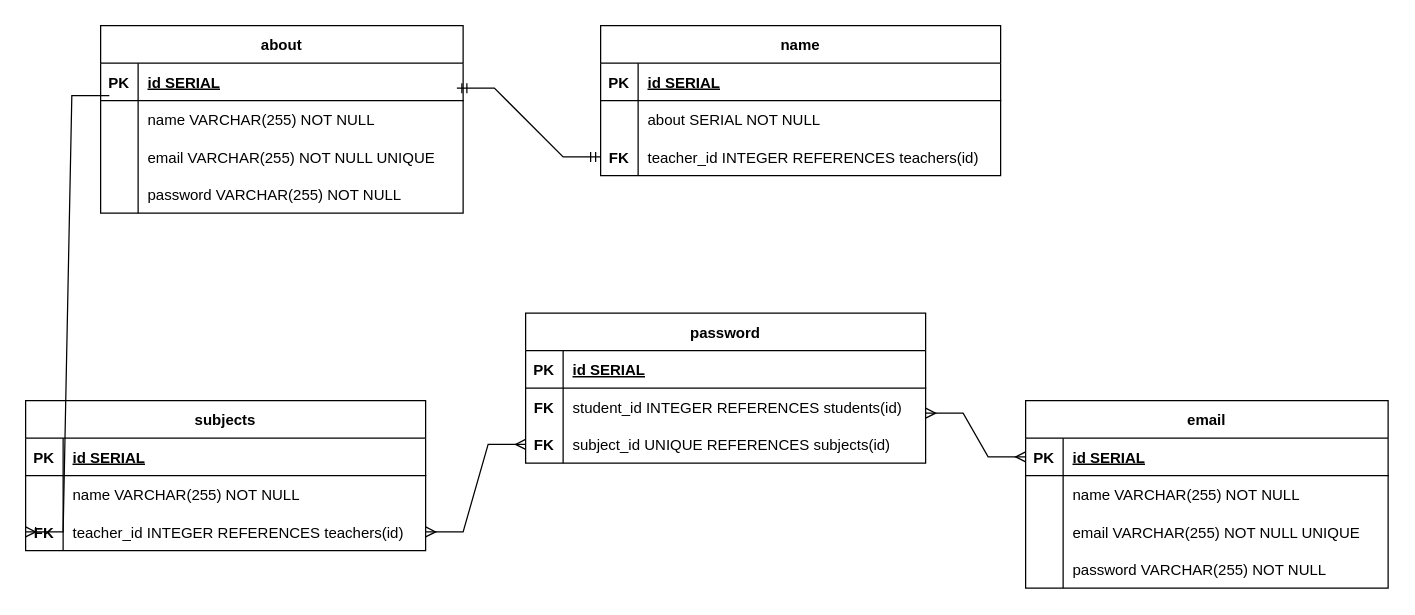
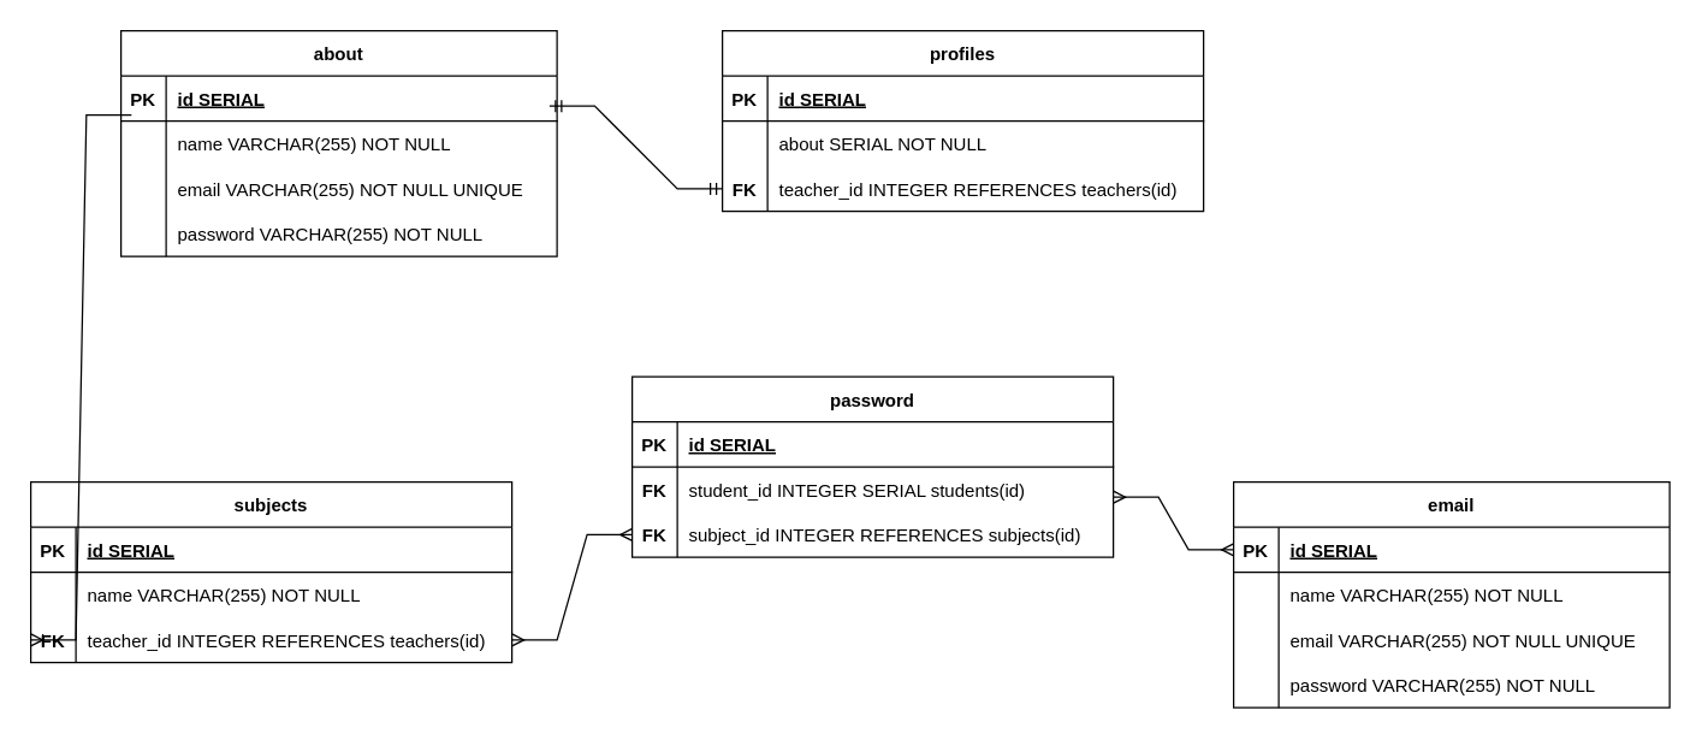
  <mxCell id="0" />
  <mxCell id="1" parent="0" />
  <mxCell id="2" value="about" style="shape=table;startSize=30;container=1;collapsible=1;childLayout=tableLayout;fixedRows=1;rowLines=0;fontStyle=1;align=center;resizeLast=1;" vertex="1" parent="1"><mxGeometry x="80" y="20" width="290" height="150" as="geometry" /></mxCell>
  <mxCell id="3" value="" style="shape=tableRow;horizontal=0;startSize=0;swimlaneHead=0;swimlaneBody=0;fillColor=none;collapsible=0;dropTarget=0;points=[[0,0.5],[1,0.5]];portConstraint=eastwest;strokeColor=inherit;top=0;left=0;right=0;bottom=1;" vertex="1" parent="2"><mxGeometry y="30" width="290" height="30" as="geometry" /></mxCell>
  <mxCell id="4" value="PK" style="shape=partialRectangle;overflow=hidden;connectable=0;fillColor=none;strokeColor=inherit;top=0;left=0;bottom=0;right=0;fontStyle=1;" vertex="1" parent="3"><mxGeometry width="30" height="30" as="geometry"><mxRectangle width="30" height="30" as="alternateBounds" /></mxGeometry></mxCell>
  <mxCell id="5" value="id SERIAL " style="shape=partialRectangle;overflow=hidden;connectable=0;fillColor=none;align=left;strokeColor=inherit;top=0;left=0;bottom=0;right=0;spacingLeft=6;fontStyle=5;" vertex="1" parent="3"><mxGeometry x="30" width="260" height="30" as="geometry"><mxRectangle width="260" height="30" as="alternateBounds" /></mxGeometry></mxCell>
  <mxCell id="6" value="" style="shape=tableRow;horizontal=0;startSize=0;swimlaneHead=0;swimlaneBody=0;fillColor=none;collapsible=0;dropTarget=0;points=[[0,0.5],[1,0.5]];portConstraint=eastwest;strokeColor=inherit;top=0;left=0;right=0;bottom=0;" vertex="1" parent="2"><mxGeometry y="60" width="290" height="30" as="geometry" /></mxCell>
  <mxCell id="7" value="" style="shape=partialRectangle;overflow=hidden;connectable=0;fillColor=none;strokeColor=inherit;top=0;left=0;bottom=0;right=0;" vertex="1" parent="6"><mxGeometry width="30" height="30" as="geometry"><mxRectangle width="30" height="30" as="alternateBounds" /></mxGeometry></mxCell>
  <mxCell id="8" value="name VARCHAR(255) NOT NULL" style="shape=partialRectangle;overflow=hidden;connectable=0;fillColor=none;align=left;strokeColor=inherit;top=0;left=0;bottom=0;right=0;spacingLeft=6;" vertex="1" parent="6"><mxGeometry x="30" width="260" height="30" as="geometry"><mxRectangle width="260" height="30" as="alternateBounds" /></mxGeometry></mxCell>
  <mxCell id="9" value="" style="shape=tableRow;horizontal=0;startSize=0;swimlaneHead=0;swimlaneBody=0;fillColor=none;collapsible=0;dropTarget=0;points=[[0,0.5],[1,0.5]];portConstraint=eastwest;strokeColor=inherit;top=0;left=0;right=0;bottom=0;" vertex="1" parent="2"><mxGeometry y="90" width="290" height="30" as="geometry" /></mxCell>
  <mxCell id="10" value="" style="shape=partialRectangle;overflow=hidden;connectable=0;fillColor=none;strokeColor=inherit;top=0;left=0;bottom=0;right=0;" vertex="1" parent="9"><mxGeometry width="30" height="30" as="geometry"><mxRectangle width="30" height="30" as="alternateBounds" /></mxGeometry></mxCell>
  <mxCell id="11" value="email VARCHAR(255) NOT NULL UNIQUE" style="shape=partialRectangle;overflow=hidden;connectable=0;fillColor=none;align=left;strokeColor=inherit;top=0;left=0;bottom=0;right=0;spacingLeft=6;" vertex="1" parent="9"><mxGeometry x="30" width="260" height="30" as="geometry"><mxRectangle width="260" height="30" as="alternateBounds" /></mxGeometry></mxCell>
  <mxCell id="12" value="" style="shape=tableRow;horizontal=0;startSize=0;swimlaneHead=0;swimlaneBody=0;fillColor=none;collapsible=0;dropTarget=0;points=[[0,0.5],[1,0.5]];portConstraint=eastwest;strokeColor=inherit;top=0;left=0;right=0;bottom=0;" vertex="1" parent="2"><mxGeometry y="120" width="290" height="30" as="geometry" /></mxCell>
  <mxCell id="13" value="" style="shape=partialRectangle;overflow=hidden;connectable=0;fillColor=none;strokeColor=inherit;top=0;left=0;bottom=0;right=0;" vertex="1" parent="12"><mxGeometry width="30" height="30" as="geometry"><mxRectangle width="30" height="30" as="alternateBounds" /></mxGeometry></mxCell>
  <mxCell id="14" value="password VARCHAR(255) NOT NULL" style="shape=partialRectangle;overflow=hidden;connectable=0;fillColor=none;align=left;strokeColor=inherit;top=0;left=0;bottom=0;right=0;spacingLeft=6;" vertex="1" parent="12"><mxGeometry x="30" width="260" height="30" as="geometry"><mxRectangle width="260" height="30" as="alternateBounds" /></mxGeometry></mxCell>
  <mxCell id="15" value="email" style="shape=table;startSize=30;container=1;collapsible=1;childLayout=tableLayout;fixedRows=1;rowLines=0;fontStyle=1;align=center;resizeLast=1;" vertex="1" parent="1"><mxGeometry x="820" y="320" width="290" height="150" as="geometry" /></mxCell>
  <mxCell id="16" value="" style="shape=tableRow;horizontal=0;startSize=0;swimlaneHead=0;swimlaneBody=0;fillColor=none;collapsible=0;dropTarget=0;points=[[0,0.5],[1,0.5]];portConstraint=eastwest;strokeColor=inherit;top=0;left=0;right=0;bottom=1;" vertex="1" parent="15"><mxGeometry y="30" width="290" height="30" as="geometry" /></mxCell>
  <mxCell id="17" value="PK" style="shape=partialRectangle;overflow=hidden;connectable=0;fillColor=none;strokeColor=inherit;top=0;left=0;bottom=0;right=0;fontStyle=1;" vertex="1" parent="16"><mxGeometry width="30" height="30" as="geometry"><mxRectangle width="30" height="30" as="alternateBounds" /></mxGeometry></mxCell>
  <mxCell id="18" value="id SERIAL " style="shape=partialRectangle;overflow=hidden;connectable=0;fillColor=none;align=left;strokeColor=inherit;top=0;left=0;bottom=0;right=0;spacingLeft=6;fontStyle=5;" vertex="1" parent="16"><mxGeometry x="30" width="260" height="30" as="geometry"><mxRectangle width="260" height="30" as="alternateBounds" /></mxGeometry></mxCell>
  <mxCell id="19" value="" style="shape=tableRow;horizontal=0;startSize=0;swimlaneHead=0;swimlaneBody=0;fillColor=none;collapsible=0;dropTarget=0;points=[[0,0.5],[1,0.5]];portConstraint=eastwest;strokeColor=inherit;top=0;left=0;right=0;bottom=0;" vertex="1" parent="15"><mxGeometry y="60" width="290" height="30" as="geometry" /></mxCell>
  <mxCell id="20" value="" style="shape=partialRectangle;overflow=hidden;connectable=0;fillColor=none;strokeColor=inherit;top=0;left=0;bottom=0;right=0;" vertex="1" parent="19"><mxGeometry width="30" height="30" as="geometry"><mxRectangle width="30" height="30" as="alternateBounds" /></mxGeometry></mxCell>
  <mxCell id="21" value="name VARCHAR(255) NOT NULL" style="shape=partialRectangle;overflow=hidden;connectable=0;fillColor=none;align=left;strokeColor=inherit;top=0;left=0;bottom=0;right=0;spacingLeft=6;" vertex="1" parent="19"><mxGeometry x="30" width="260" height="30" as="geometry"><mxRectangle width="260" height="30" as="alternateBounds" /></mxGeometry></mxCell>
  <mxCell id="22" value="" style="shape=tableRow;horizontal=0;startSize=0;swimlaneHead=0;swimlaneBody=0;fillColor=none;collapsible=0;dropTarget=0;points=[[0,0.5],[1,0.5]];portConstraint=eastwest;strokeColor=inherit;top=0;left=0;right=0;bottom=0;" vertex="1" parent="15"><mxGeometry y="90" width="290" height="30" as="geometry" /></mxCell>
  <mxCell id="23" value="" style="shape=partialRectangle;overflow=hidden;connectable=0;fillColor=none;strokeColor=inherit;top=0;left=0;bottom=0;right=0;" vertex="1" parent="22"><mxGeometry width="30" height="30" as="geometry"><mxRectangle width="30" height="30" as="alternateBounds" /></mxGeometry></mxCell>
  <mxCell id="24" value="email VARCHAR(255) NOT NULL UNIQUE" style="shape=partialRectangle;overflow=hidden;connectable=0;fillColor=none;align=left;strokeColor=inherit;top=0;left=0;bottom=0;right=0;spacingLeft=6;" vertex="1" parent="22"><mxGeometry x="30" width="260" height="30" as="geometry"><mxRectangle width="260" height="30" as="alternateBounds" /></mxGeometry></mxCell>
  <mxCell id="25" value="" style="shape=tableRow;horizontal=0;startSize=0;swimlaneHead=0;swimlaneBody=0;fillColor=none;collapsible=0;dropTarget=0;points=[[0,0.5],[1,0.5]];portConstraint=eastwest;strokeColor=inherit;top=0;left=0;right=0;bottom=0;" vertex="1" parent="15"><mxGeometry y="120" width="290" height="30" as="geometry" /></mxCell>
  <mxCell id="26" value="" style="shape=partialRectangle;overflow=hidden;connectable=0;fillColor=none;strokeColor=inherit;top=0;left=0;bottom=0;right=0;" vertex="1" parent="25"><mxGeometry width="30" height="30" as="geometry"><mxRectangle width="30" height="30" as="alternateBounds" /></mxGeometry></mxCell>
  <mxCell id="27" value="password VARCHAR(255) NOT NULL" style="shape=partialRectangle;overflow=hidden;connectable=0;fillColor=none;align=left;strokeColor=inherit;top=0;left=0;bottom=0;right=0;spacingLeft=6;" vertex="1" parent="25"><mxGeometry x="30" width="260" height="30" as="geometry"><mxRectangle width="260" height="30" as="alternateBounds" /></mxGeometry></mxCell>
  <mxCell id="28" value="subjects" style="shape=table;startSize=30;container=1;collapsible=1;childLayout=tableLayout;fixedRows=1;rowLines=0;fontStyle=1;align=center;resizeLast=1;" vertex="1" parent="1"><mxGeometry x="20" y="320" width="320" height="120" as="geometry" /></mxCell>
  <mxCell id="29" value="" style="shape=tableRow;horizontal=0;startSize=0;swimlaneHead=0;swimlaneBody=0;fillColor=none;collapsible=0;dropTarget=0;points=[[0,0.5],[1,0.5]];portConstraint=eastwest;strokeColor=inherit;top=0;left=0;right=0;bottom=1;" vertex="1" parent="28"><mxGeometry y="30" width="320" height="30" as="geometry" /></mxCell>
  <mxCell id="30" value="PK" style="shape=partialRectangle;overflow=hidden;connectable=0;fillColor=none;strokeColor=inherit;top=0;left=0;bottom=0;right=0;fontStyle=1;" vertex="1" parent="29"><mxGeometry width="30" height="30" as="geometry"><mxRectangle width="30" height="30" as="alternateBounds" /></mxGeometry></mxCell>
  <mxCell id="31" value="id SERIAL " style="shape=partialRectangle;overflow=hidden;connectable=0;fillColor=none;align=left;strokeColor=inherit;top=0;left=0;bottom=0;right=0;spacingLeft=6;fontStyle=5;" vertex="1" parent="29"><mxGeometry x="30" width="290" height="30" as="geometry"><mxRectangle width="290" height="30" as="alternateBounds" /></mxGeometry></mxCell>
  <mxCell id="32" value="" style="shape=tableRow;horizontal=0;startSize=0;swimlaneHead=0;swimlaneBody=0;fillColor=none;collapsible=0;dropTarget=0;points=[[0,0.5],[1,0.5]];portConstraint=eastwest;strokeColor=inherit;top=0;left=0;right=0;bottom=0;" vertex="1" parent="28"><mxGeometry y="60" width="320" height="30" as="geometry" /></mxCell>
  <mxCell id="33" value="" style="shape=partialRectangle;overflow=hidden;connectable=0;fillColor=none;strokeColor=inherit;top=0;left=0;bottom=0;right=0;" vertex="1" parent="32"><mxGeometry width="30" height="30" as="geometry"><mxRectangle width="30" height="30" as="alternateBounds" /></mxGeometry></mxCell>
  <mxCell id="34" value="name VARCHAR(255) NOT NULL" style="shape=partialRectangle;overflow=hidden;connectable=0;fillColor=none;align=left;strokeColor=inherit;top=0;left=0;bottom=0;right=0;spacingLeft=6;" vertex="1" parent="32"><mxGeometry x="30" width="290" height="30" as="geometry"><mxRectangle width="290" height="30" as="alternateBounds" /></mxGeometry></mxCell>
  <mxCell id="35" value="" style="shape=tableRow;horizontal=0;startSize=0;swimlaneHead=0;swimlaneBody=0;fillColor=none;collapsible=0;dropTarget=0;points=[[0,0.5],[1,0.5]];portConstraint=eastwest;strokeColor=inherit;top=0;left=0;right=0;bottom=0;" vertex="1" parent="28"><mxGeometry y="90" width="320" height="30" as="geometry" /></mxCell>
  <mxCell id="36" value="FK" style="shape=partialRectangle;overflow=hidden;connectable=0;fillColor=none;strokeColor=inherit;top=0;left=0;bottom=0;right=0;fontStyle=1" vertex="1" parent="35"><mxGeometry width="30" height="30" as="geometry"><mxRectangle width="30" height="30" as="alternateBounds" /></mxGeometry></mxCell>
  <mxCell id="37" value="teacher_id INTEGER REFERENCES teachers(id)" style="shape=partialRectangle;overflow=hidden;connectable=0;fillColor=none;align=left;strokeColor=inherit;top=0;left=0;bottom=0;right=0;spacingLeft=6;" vertex="1" parent="35"><mxGeometry x="30" width="290" height="30" as="geometry"><mxRectangle width="290" height="30" as="alternateBounds" /></mxGeometry></mxCell>
  <mxCell id="38" value="password" style="shape=table;startSize=30;container=1;collapsible=1;childLayout=tableLayout;fixedRows=1;rowLines=0;fontStyle=1;align=center;resizeLast=1;" vertex="1" parent="1"><mxGeometry x="420" y="250" width="320" height="120" as="geometry" /></mxCell>
  <mxCell id="39" value="" style="shape=tableRow;horizontal=0;startSize=0;swimlaneHead=0;swimlaneBody=0;fillColor=none;collapsible=0;dropTarget=0;points=[[0,0.5],[1,0.5]];portConstraint=eastwest;strokeColor=inherit;top=0;left=0;right=0;bottom=1;" vertex="1" parent="38"><mxGeometry y="30" width="320" height="30" as="geometry" /></mxCell>
  <mxCell id="40" value="PK" style="shape=partialRectangle;overflow=hidden;connectable=0;fillColor=none;strokeColor=inherit;top=0;left=0;bottom=0;right=0;fontStyle=1;" vertex="1" parent="39"><mxGeometry width="30" height="30" as="geometry"><mxRectangle width="30" height="30" as="alternateBounds" /></mxGeometry></mxCell>
  <mxCell id="41" value="id SERIAL " style="shape=partialRectangle;overflow=hidden;connectable=0;fillColor=none;align=left;strokeColor=inherit;top=0;left=0;bottom=0;right=0;spacingLeft=6;fontStyle=5;" vertex="1" parent="39"><mxGeometry x="30" width="290" height="30" as="geometry"><mxRectangle width="290" height="30" as="alternateBounds" /></mxGeometry></mxCell>
  <mxCell id="42" value="" style="shape=tableRow;horizontal=0;startSize=0;swimlaneHead=0;swimlaneBody=0;fillColor=none;collapsible=0;dropTarget=0;points=[[0,0.5],[1,0.5]];portConstraint=eastwest;strokeColor=inherit;top=0;left=0;right=0;bottom=0;" vertex="1" parent="38"><mxGeometry y="60" width="320" height="30" as="geometry" /></mxCell>
  <mxCell id="43" value="FK" style="shape=partialRectangle;overflow=hidden;connectable=0;fillColor=none;strokeColor=inherit;top=0;left=0;bottom=0;right=0;fontStyle=1" vertex="1" parent="42"><mxGeometry width="30" height="30" as="geometry"><mxRectangle width="30" height="30" as="alternateBounds" /></mxGeometry></mxCell>
- <mxCell id="44" value="student_id INTEGER REFERENCES students(id)" style="shape=partialRectangle;overflow=hidden;connectable=0;fillColor=none;align=left;strokeColor=inherit;top=0;left=0;bottom=0;right=0;spacingLeft=6;" vertex="1" parent="42"><mxGeometry x="30" width="290" height="30" as="geometry"><mxRectangle width="290" height="30" as="alternateBounds" /></mxGeometry></mxCell>
+ <mxCell id="44" value="student_id INTEGER SERIAL students(id)" style="shape=partialRectangle;overflow=hidden;connectable=0;fillColor=none;align=left;strokeColor=inherit;top=0;left=0;bottom=0;right=0;spacingLeft=6;" vertex="1" parent="42"><mxGeometry x="30" width="290" height="30" as="geometry"><mxRectangle width="290" height="30" as="alternateBounds" /></mxGeometry></mxCell>
  <mxCell id="45" value="" style="shape=tableRow;horizontal=0;startSize=0;swimlaneHead=0;swimlaneBody=0;fillColor=none;collapsible=0;dropTarget=0;points=[[0,0.5],[1,0.5]];portConstraint=eastwest;strokeColor=inherit;top=0;left=0;right=0;bottom=0;" vertex="1" parent="38"><mxGeometry y="90" width="320" height="30" as="geometry" /></mxCell>
  <mxCell id="46" value="FK" style="shape=partialRectangle;overflow=hidden;connectable=0;fillColor=none;strokeColor=inherit;top=0;left=0;bottom=0;right=0;fontStyle=1" vertex="1" parent="45"><mxGeometry width="30" height="30" as="geometry"><mxRectangle width="30" height="30" as="alternateBounds" /></mxGeometry></mxCell>
- <mxCell id="47" value="subject_id UNIQUE REFERENCES subjects(id)" style="shape=partialRectangle;overflow=hidden;connectable=0;fillColor=none;align=left;strokeColor=inherit;top=0;left=0;bottom=0;right=0;spacingLeft=6;" vertex="1" parent="45"><mxGeometry x="30" width="290" height="30" as="geometry"><mxRectangle width="290" height="30" as="alternateBounds" /></mxGeometry></mxCell>
- <mxCell id="48" value="name" style="shape=table;startSize=30;container=1;collapsible=1;childLayout=tableLayout;fixedRows=1;rowLines=0;fontStyle=1;align=center;resizeLast=1;" vertex="1" parent="1"><mxGeometry x="480" y="20" width="320" height="120" as="geometry" /></mxCell>
+ <mxCell id="47" value="subject_id INTEGER REFERENCES subjects(id)" style="shape=partialRectangle;overflow=hidden;connectable=0;fillColor=none;align=left;strokeColor=inherit;top=0;left=0;bottom=0;right=0;spacingLeft=6;" vertex="1" parent="45"><mxGeometry x="30" width="290" height="30" as="geometry"><mxRectangle width="290" height="30" as="alternateBounds" /></mxGeometry></mxCell>
+ <mxCell id="48" value="profiles" style="shape=table;startSize=30;container=1;collapsible=1;childLayout=tableLayout;fixedRows=1;rowLines=0;fontStyle=1;align=center;resizeLast=1;" vertex="1" parent="1"><mxGeometry x="480" y="20" width="320" height="120" as="geometry" /></mxCell>
  <mxCell id="49" value="" style="shape=tableRow;horizontal=0;startSize=0;swimlaneHead=0;swimlaneBody=0;fillColor=none;collapsible=0;dropTarget=0;points=[[0,0.5],[1,0.5]];portConstraint=eastwest;strokeColor=inherit;top=0;left=0;right=0;bottom=1;" vertex="1" parent="48"><mxGeometry y="30" width="320" height="30" as="geometry" /></mxCell>
  <mxCell id="50" value="PK" style="shape=partialRectangle;overflow=hidden;connectable=0;fillColor=none;strokeColor=inherit;top=0;left=0;bottom=0;right=0;fontStyle=1;" vertex="1" parent="49"><mxGeometry width="30" height="30" as="geometry"><mxRectangle width="30" height="30" as="alternateBounds" /></mxGeometry></mxCell>
  <mxCell id="51" value="id SERIAL " style="shape=partialRectangle;overflow=hidden;connectable=0;fillColor=none;align=left;strokeColor=inherit;top=0;left=0;bottom=0;right=0;spacingLeft=6;fontStyle=5;" vertex="1" parent="49"><mxGeometry x="30" width="290" height="30" as="geometry"><mxRectangle width="290" height="30" as="alternateBounds" /></mxGeometry></mxCell>
  <mxCell id="52" value="" style="shape=tableRow;horizontal=0;startSize=0;swimlaneHead=0;swimlaneBody=0;fillColor=none;collapsible=0;dropTarget=0;points=[[0,0.5],[1,0.5]];portConstraint=eastwest;strokeColor=inherit;top=0;left=0;right=0;bottom=0;" vertex="1" parent="48"><mxGeometry y="60" width="320" height="30" as="geometry" /></mxCell>
  <mxCell id="53" value="" style="shape=partialRectangle;overflow=hidden;connectable=0;fillColor=none;strokeColor=inherit;top=0;left=0;bottom=0;right=0;" vertex="1" parent="52"><mxGeometry width="30" height="30" as="geometry"><mxRectangle width="30" height="30" as="alternateBounds" /></mxGeometry></mxCell>
  <mxCell id="54" value="about SERIAL NOT NULL" style="shape=partialRectangle;overflow=hidden;connectable=0;fillColor=none;align=left;strokeColor=inherit;top=0;left=0;bottom=0;right=0;spacingLeft=6;" vertex="1" parent="52"><mxGeometry x="30" width="290" height="30" as="geometry"><mxRectangle width="290" height="30" as="alternateBounds" /></mxGeometry></mxCell>
  <mxCell id="55" value="" style="shape=tableRow;horizontal=0;startSize=0;swimlaneHead=0;swimlaneBody=0;fillColor=none;collapsible=0;dropTarget=0;points=[[0,0.5],[1,0.5]];portConstraint=eastwest;strokeColor=inherit;top=0;left=0;right=0;bottom=0;" vertex="1" parent="48"><mxGeometry y="90" width="320" height="30" as="geometry" /></mxCell>
  <mxCell id="56" value="FK" style="shape=partialRectangle;overflow=hidden;connectable=0;fillColor=none;strokeColor=inherit;top=0;left=0;bottom=0;right=0;fontStyle=1" vertex="1" parent="55"><mxGeometry width="30" height="30" as="geometry"><mxRectangle width="30" height="30" as="alternateBounds" /></mxGeometry></mxCell>
  <mxCell id="57" value="teacher_id INTEGER REFERENCES teachers(id)" style="shape=partialRectangle;overflow=hidden;connectable=0;fillColor=none;align=left;strokeColor=inherit;top=0;left=0;bottom=0;right=0;spacingLeft=6;" vertex="1" parent="55"><mxGeometry x="30" width="290" height="30" as="geometry"><mxRectangle width="290" height="30" as="alternateBounds" /></mxGeometry></mxCell>
  <mxCell id="58" value="" style="edgeStyle=entityRelationEdgeStyle;fontSize=12;html=1;endArrow=ERmandOne;startArrow=ERmandOne;rounded=0;entryX=0;entryY=0.5;entryDx=0;entryDy=0;" edge="1" parent="1" target="55"><mxGeometry width="100" height="100" relative="1" as="geometry"><mxPoint x="365" y="70" as="sourcePoint" /><mxPoint x="465" y="-30" as="targetPoint" /></mxGeometry></mxCell>
  <mxCell id="59" value="" style="edgeStyle=entityRelationEdgeStyle;fontSize=12;html=1;endArrow=ERoneToMany;rounded=0;entryX=0;entryY=0.5;entryDx=0;entryDy=0;exitX=0.024;exitY=-0.133;exitDx=0;exitDy=0;exitPerimeter=0;" edge="1" parent="1" source="6" target="35"><mxGeometry width="100" height="100" relative="1" as="geometry"><mxPoint x="10" y="60" as="sourcePoint" /><mxPoint x="50" y="150" as="targetPoint" /></mxGeometry></mxCell>
  <mxCell id="60" value="" style="edgeStyle=entityRelationEdgeStyle;fontSize=12;html=1;endArrow=ERmany;startArrow=ERmany;rounded=0;exitX=1;exitY=0.5;exitDx=0;exitDy=0;" edge="1" parent="1" source="35"><mxGeometry width="100" height="100" relative="1" as="geometry"><mxPoint x="320" y="455" as="sourcePoint" /><mxPoint x="420" y="355" as="targetPoint" /></mxGeometry></mxCell>
  <mxCell id="61" value="" style="edgeStyle=entityRelationEdgeStyle;fontSize=12;html=1;endArrow=ERmany;startArrow=ERmany;rounded=0;entryX=0;entryY=0.5;entryDx=0;entryDy=0;" edge="1" parent="1" target="16"><mxGeometry width="100" height="100" relative="1" as="geometry"><mxPoint x="740" y="330" as="sourcePoint" /><mxPoint x="840" y="230" as="targetPoint" /></mxGeometry></mxCell>
